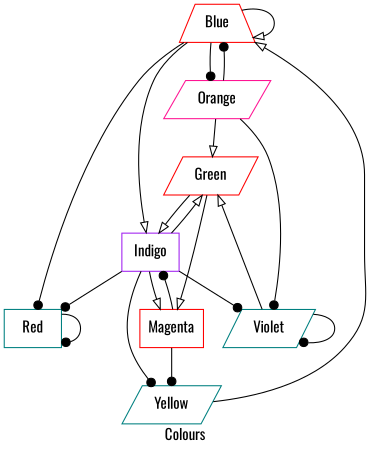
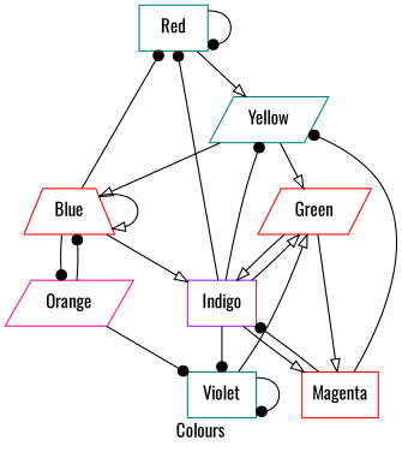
  digraph {
    fontname=Oswald
    label=Colours
    node [color=teal fontname=Oswald shape=parallelogram]
    edge [arrowhead=dot fontname=Oswald]
    Red [shape=box]
    Yellow
    Green [color=red]
    Blue [color=red shape=trapezium]
    Orange [color=deeppink]
-   Violet
+   Violet [shape=box]
    Indigo [color=purple shape=box]
    Magenta [color=red shape=box]
    Red -> Red
-   Orange -> Green [arrowhead=onormal]
+   Red -> Yellow [arrowhead=onormal]
+   Yellow -> Green [arrowhead=onormal]
    Yellow -> Blue [arrowhead=onormal]
    Green -> Indigo [arrowhead=onormal]
    Green -> Magenta [arrowhead=onormal]
    Blue -> Red
    Blue -> Blue [arrowhead=onormal]
    Blue -> Orange
    Blue -> Indigo [arrowhead=onormal]
    Orange -> Blue
    Orange -> Violet
    Violet -> Green [arrowhead=onormal]
    Violet -> Violet
    Indigo -> Red
    Indigo -> Yellow
    Indigo -> Green [arrowhead=onormal]
    Indigo -> Violet
    Indigo -> Magenta [arrowhead=onormal]
    Magenta -> Yellow
    Magenta -> Indigo
  }
